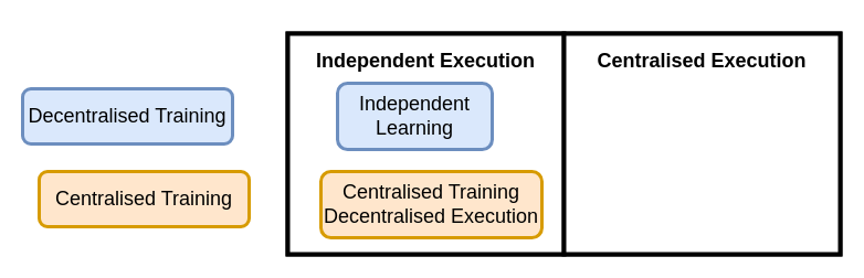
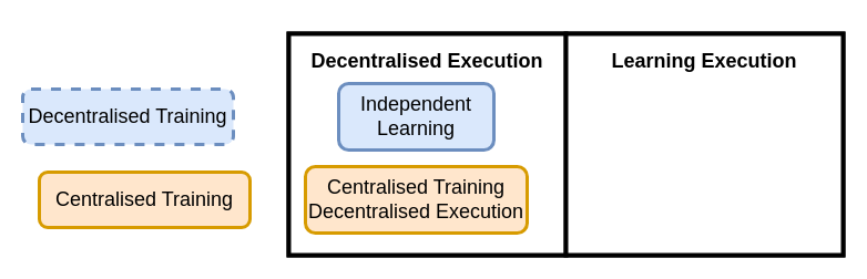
  <mxCell id="0" />
  <mxCell id="1" parent="0" />
  <mxCell id="2" value="" style="rounded=0;whiteSpace=wrap;html=1;strokeWidth=4;" parent="1" vertex="1"><mxGeometry x="260" y="30" width="500" height="200" as="geometry" /></mxCell>
  <mxCell id="3" value="" style="rounded=0;whiteSpace=wrap;html=1;strokeWidth=4;" parent="1" vertex="1"><mxGeometry x="260" y="30" width="250" height="200" as="geometry" /></mxCell>
- <mxCell id="4" value="&lt;font style=&quot;font-size: 18px;&quot;&gt;Independent Execution&lt;/font&gt;" style="text;html=1;align=center;verticalAlign=middle;whiteSpace=wrap;rounded=0;fontSize=30;fontStyle=1" parent="1" vertex="1"><mxGeometry x="275" y="20" width="220" height="60" as="geometry" /></mxCell>
+ <mxCell id="4" value="&lt;font style=&quot;font-size: 18px;&quot;&gt;Decentralised Execution&lt;/font&gt;" style="text;html=1;align=center;verticalAlign=middle;whiteSpace=wrap;rounded=0;fontSize=30;fontStyle=1" parent="1" vertex="1"><mxGeometry x="275" y="20" width="220" height="60" as="geometry" /></mxCell>
  <mxCell id="5" value="" style="rounded=0;whiteSpace=wrap;html=1;strokeWidth=4;" parent="1" vertex="1"><mxGeometry x="510" y="30" width="250" height="200" as="geometry" /></mxCell>
- <mxCell id="6" value="&lt;font style=&quot;font-size: 18px;&quot;&gt;Centralised Execution&lt;/font&gt;" style="text;html=1;align=center;verticalAlign=middle;whiteSpace=wrap;rounded=0;fontSize=30;fontStyle=1" parent="1" vertex="1"><mxGeometry x="525" y="20" width="220" height="60" as="geometry" /></mxCell>
+ <mxCell id="6" value="&lt;font style=&quot;font-size: 18px;&quot;&gt;Learning Execution&lt;/font&gt;" style="text;html=1;align=center;verticalAlign=middle;whiteSpace=wrap;rounded=0;fontSize=30;fontStyle=1" parent="1" vertex="1"><mxGeometry x="525" y="20" width="220" height="60" as="geometry" /></mxCell>
  <mxCell id="7" value="Independent Learning" style="rounded=1;whiteSpace=wrap;html=1;fontSize=18;strokeWidth=3;fillColor=#dae8fc;strokeColor=#6c8ebf;" parent="1" vertex="1"><mxGeometry x="305" y="75" width="140" height="60" as="geometry" /></mxCell>
- <mxCell id="8" value="Centralised Training Decentralised Execution" style="rounded=1;whiteSpace=wrap;html=1;fontSize=18;strokeWidth=3;fillColor=#ffe6cc;strokeColor=#d79b00;" parent="1" vertex="1"><mxGeometry x="290" y="155" width="200" height="60" as="geometry" /></mxCell>
+ <mxCell id="8" value="Centralised Training Decentralised Execution" style="rounded=1;whiteSpace=wrap;html=1;fontSize=18;strokeWidth=3;fillColor=#ffe6cc;strokeColor=#d79b00;" parent="1" vertex="1"><mxGeometry x="275" y="150" width="200" height="60" as="geometry" /></mxCell>
  <mxCell id="9" value="Centralised Training" style="rounded=1;whiteSpace=wrap;html=1;fontSize=18;strokeWidth=3;fillColor=#ffe6cc;strokeColor=#d79b00;" parent="1" vertex="1"><mxGeometry x="35" y="155" width="190" height="50" as="geometry" /></mxCell>
- <mxCell id="10" value="Decentralised Training" style="rounded=1;whiteSpace=wrap;html=1;fontSize=18;strokeWidth=3;fillColor=#dae8fc;strokeColor=#6c8ebf;" parent="1" vertex="1"><mxGeometry x="20" y="80" width="190" height="50" as="geometry" /></mxCell>
+ <mxCell id="10" value="Decentralised Training" style="rounded=1;whiteSpace=wrap;html=1;fontSize=18;strokeWidth=3;fillColor=#dae8fc;strokeColor=#6c8ebf;dashed=1;" parent="1" vertex="1"><mxGeometry x="20" y="80" width="190" height="50" as="geometry" /></mxCell>
